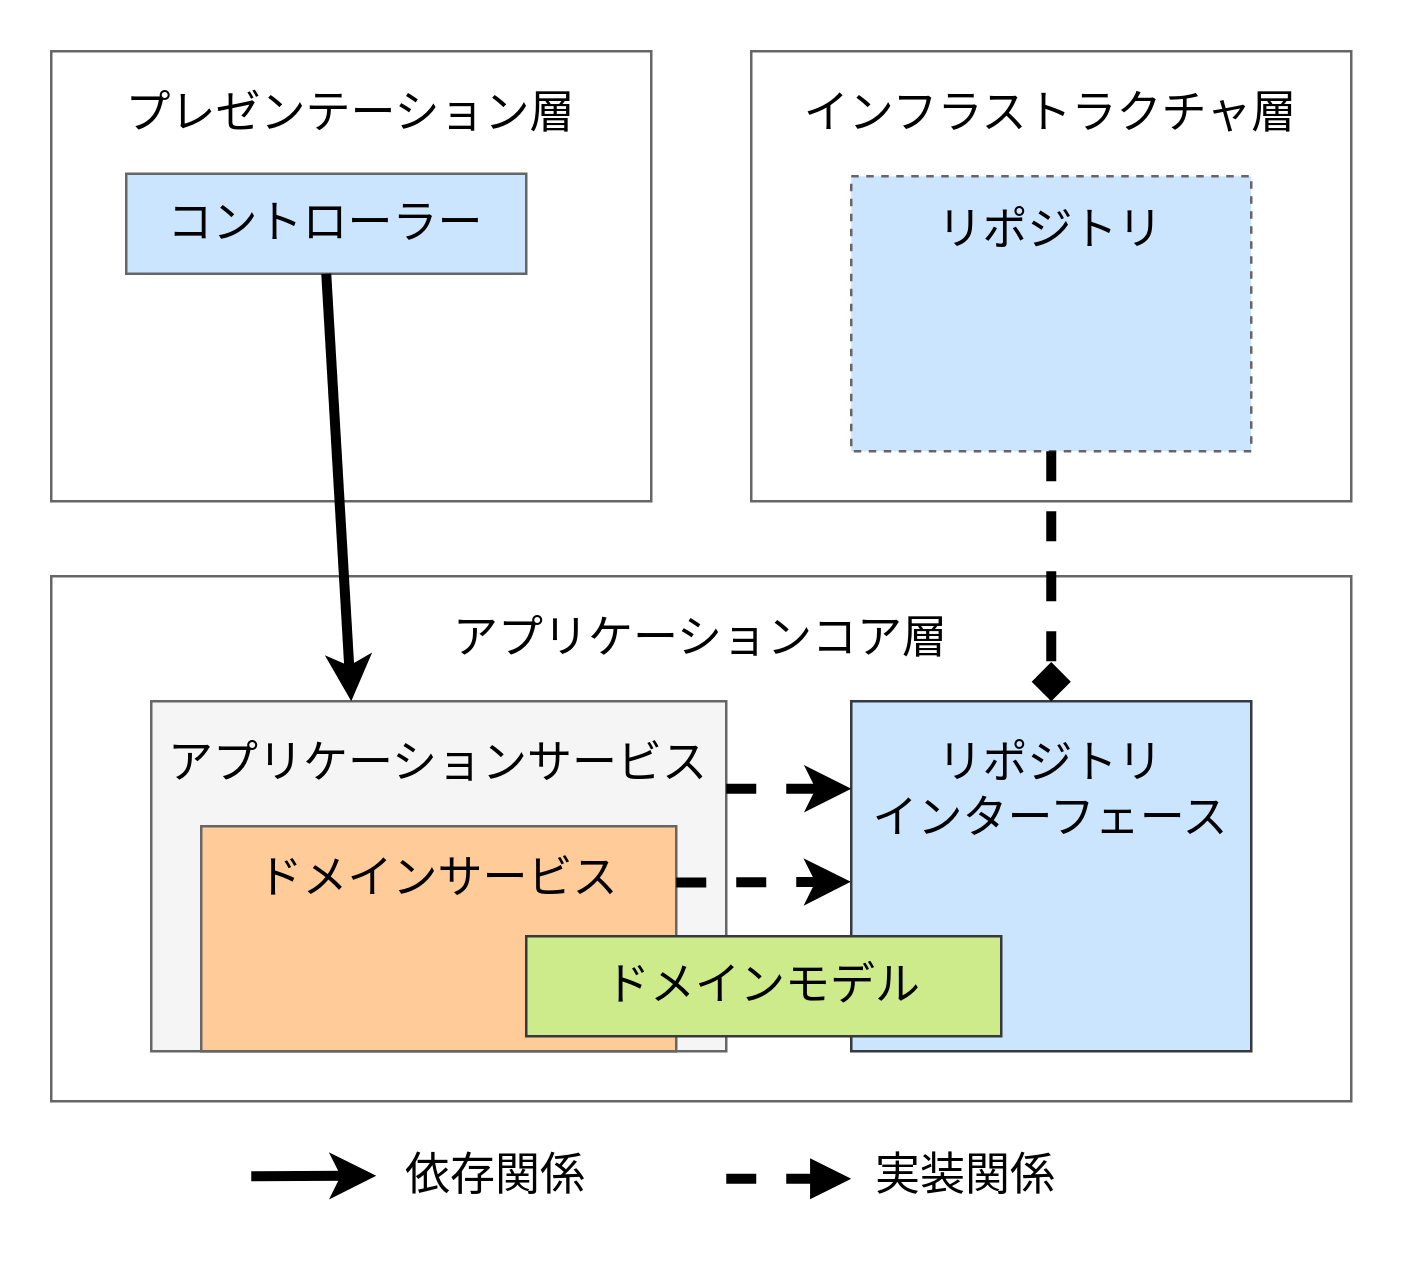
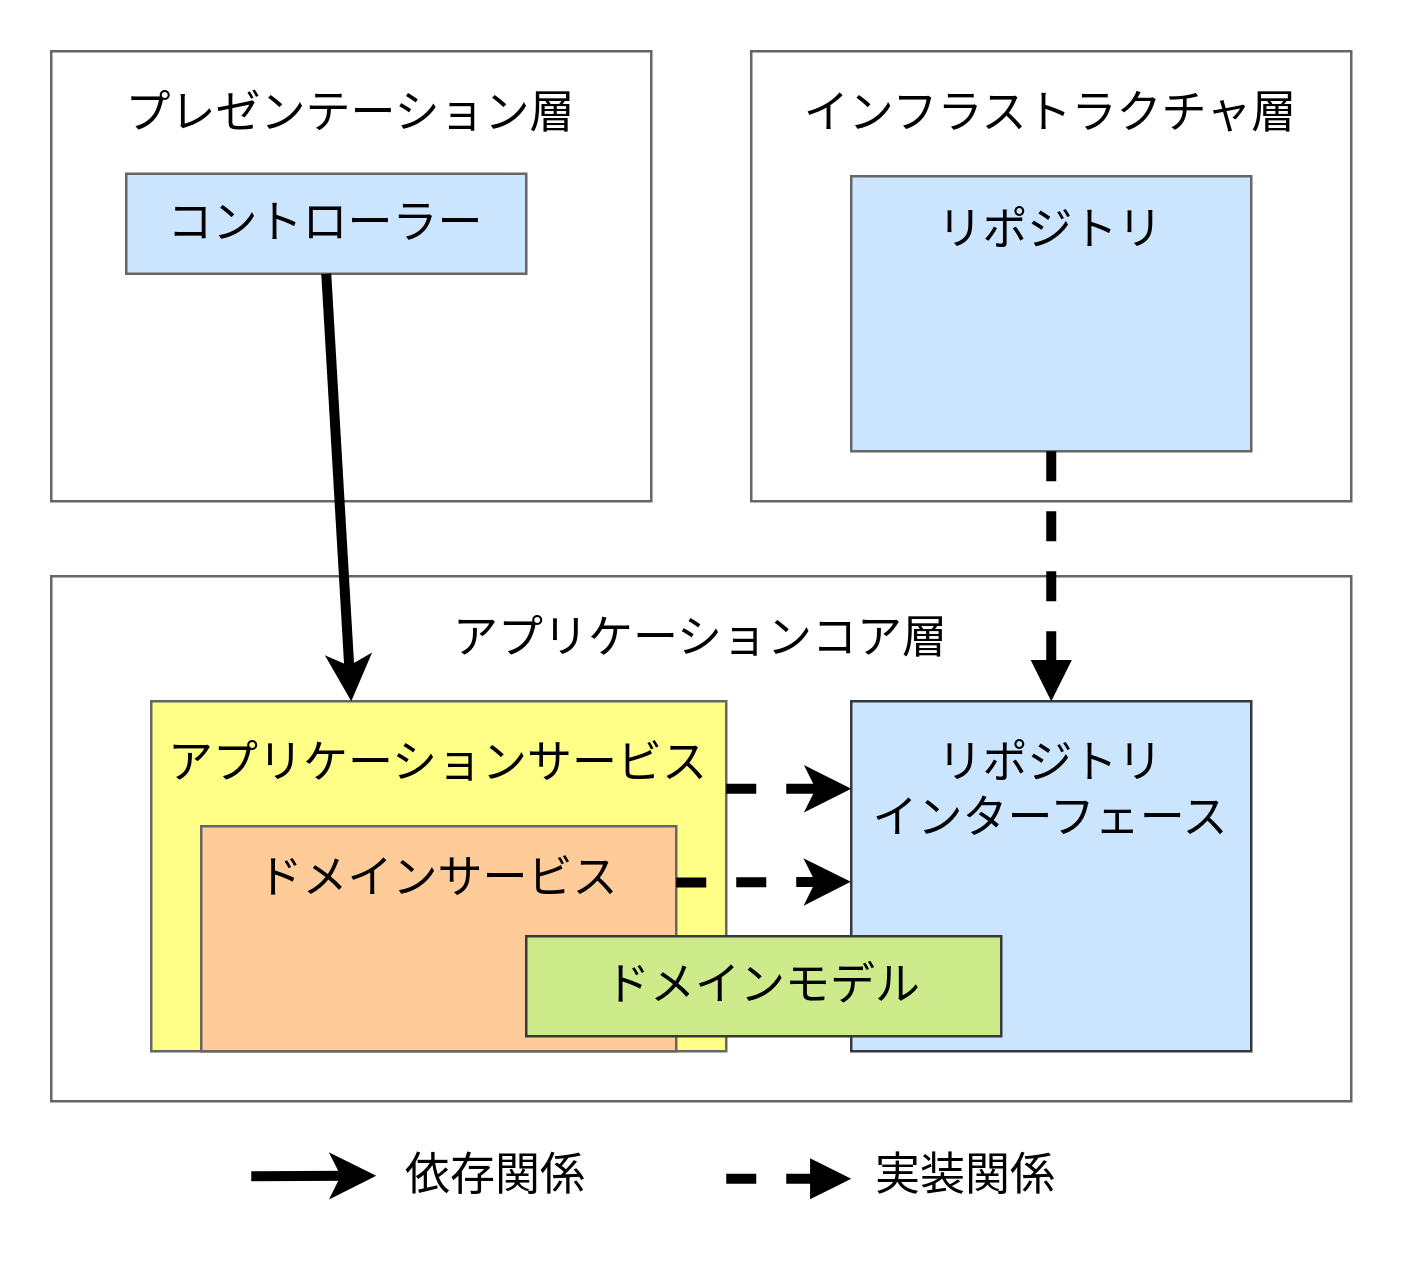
  <mxCell id="0" />
  <mxCell id="1" parent="0" />
  <mxCell id="2" value="&lt;font color=&quot;#000000&quot;&gt;アプリケーションコア層&lt;br&gt;&lt;/font&gt;" style="rounded=0;whiteSpace=wrap;html=1;fontFamily=Noto Sans JP;fontSize=18;strokeWidth=1;fontSource=https%3A%2F%2Ffonts.googleapis.com%2Fcss%3Ffamily%3DNoto%2BSans%2BJP;fillColor=none;strokeColor=#666666;spacingTop=8;verticalAlign=top;" vertex="1" parent="1"><mxGeometry x="20" y="230" width="520" height="210" as="geometry" /></mxCell>
- <mxCell id="3" value="&lt;div&gt;&lt;font color=&quot;#000000&quot;&gt;アプリケーションサービス&lt;/font&gt;&lt;/div&gt;" style="rounded=0;whiteSpace=wrap;html=1;fontFamily=Noto Sans JP;fontSize=18;fillColor=#f5f5f5;strokeColor=#666666;strokeWidth=1;spacingLeft=0;fontSource=https%3A%2F%2Ffonts.googleapis.com%2Fcss%3Ffamily%3DNoto%2BSans%2BJP;align=center;verticalAlign=top;spacingTop=8;" vertex="1" parent="1"><mxGeometry x="60" y="280" width="230" height="140" as="geometry" /></mxCell>
+ <mxCell id="3" value="&lt;div&gt;&lt;font color=&quot;#000000&quot;&gt;アプリケーションサービス&lt;/font&gt;&lt;/div&gt;" style="rounded=0;whiteSpace=wrap;html=1;fontFamily=Noto Sans JP;fontSize=18;fillColor=#ffff88;strokeColor=#666666;strokeWidth=1;spacingLeft=0;fontSource=https%3A%2F%2Ffonts.googleapis.com%2Fcss%3Ffamily%3DNoto%2BSans%2BJP;align=center;verticalAlign=top;spacingTop=8;" vertex="1" parent="1"><mxGeometry x="60" y="280" width="230" height="140" as="geometry" /></mxCell>
  <mxCell id="4" value="&lt;font color=&quot;#000000&quot;&gt;インフラストラクチャ層&lt;br&gt;&lt;/font&gt;" style="rounded=0;whiteSpace=wrap;html=1;fontFamily=Noto Sans JP;fontSize=18;strokeWidth=1;fontSource=https%3A%2F%2Ffonts.googleapis.com%2Fcss%3Ffamily%3DNoto%2BSans%2BJP;fillColor=none;strokeColor=#666666;spacingTop=8;verticalAlign=top;" vertex="1" parent="1"><mxGeometry x="300" y="20" width="240" height="180" as="geometry" /></mxCell>
  <mxCell id="5" value="&lt;font color=&quot;#000000&quot;&gt;プレゼンテーション層&lt;br&gt;&lt;/font&gt;" style="rounded=0;whiteSpace=wrap;html=1;fontFamily=Noto Sans JP;fontSize=18;strokeWidth=1;fontSource=https%3A%2F%2Ffonts.googleapis.com%2Fcss%3Ffamily%3DNoto%2BSans%2BJP;fillColor=none;strokeColor=#666666;spacingTop=8;verticalAlign=top;" vertex="1" parent="1"><mxGeometry x="20" y="20" width="240" height="180" as="geometry" /></mxCell>
  <mxCell id="6" value="&lt;div&gt;&lt;font color=&quot;#000000&quot;&gt;ドメインサービス&lt;/font&gt;&lt;/div&gt;" style="rounded=0;whiteSpace=wrap;html=1;fontFamily=Noto Sans JP;fontSize=18;fillColor=#ffcc99;strokeColor=#666666;strokeWidth=1;spacingLeft=0;fontSource=https%3A%2F%2Ffonts.googleapis.com%2Fcss%3Ffamily%3DNoto%2BSans%2BJP;align=center;verticalAlign=top;spacingTop=4;" vertex="1" parent="1"><mxGeometry x="80" y="330" width="190" height="90" as="geometry" /></mxCell>
- <mxCell id="7" value="&lt;font color=&quot;#000000&quot;&gt;リポジトリ&lt;br&gt;&lt;br&gt;&lt;br&gt;&lt;br&gt;&lt;/font&gt;" style="rounded=0;whiteSpace=wrap;html=1;fontFamily=Noto Sans JP;fontSize=18;fillColor=#cce5ff;strokeColor=#666666;strokeWidth=1;spacingLeft=0;fontSource=https%3A%2F%2Ffonts.googleapis.com%2Fcss%3Ffamily%3DNoto%2BSans%2BJP;dashed=1;" vertex="1" parent="1"><mxGeometry x="340" y="70" width="160" height="110" as="geometry" /></mxCell>
+ <mxCell id="7" value="&lt;font color=&quot;#000000&quot;&gt;リポジトリ&lt;br&gt;&lt;br&gt;&lt;br&gt;&lt;br&gt;&lt;/font&gt;" style="rounded=0;whiteSpace=wrap;html=1;fontFamily=Noto Sans JP;fontSize=18;fillColor=#cce5ff;strokeColor=#666666;strokeWidth=1;spacingLeft=0;fontSource=https%3A%2F%2Ffonts.googleapis.com%2Fcss%3Ffamily%3DNoto%2BSans%2BJP;" vertex="1" parent="1"><mxGeometry x="340" y="70" width="160" height="110" as="geometry" /></mxCell>
  <mxCell id="8" value="&lt;font color=&quot;#000000&quot;&gt;リポジトリ&lt;br&gt;インターフェース&lt;br&gt;&lt;/font&gt;" style="rounded=0;whiteSpace=wrap;html=1;fontFamily=Noto Sans JP;fontSize=18;fillColor=#cce5ff;strokeColor=#36393d;strokeWidth=1;spacingLeft=0;fontSource=https%3A%2F%2Ffonts.googleapis.com%2Fcss%3Ffamily%3DNoto%2BSans%2BJP;verticalAlign=top;spacingTop=8;" vertex="1" parent="1"><mxGeometry x="340" y="280" width="160" height="140" as="geometry" /></mxCell>
  <mxCell id="9" value="&lt;font color=&quot;#000000&quot;&gt;コントローラー&lt;/font&gt;" style="rounded=0;whiteSpace=wrap;html=1;fontFamily=Noto Sans JP;fontSize=18;fillColor=#cce5ff;strokeColor=#666666;strokeWidth=1;spacingLeft=0;fontSource=https%3A%2F%2Ffonts.googleapis.com%2Fcss%3Ffamily%3DNoto%2BSans%2BJP;" vertex="1" parent="1"><mxGeometry x="50" y="69" width="160" height="40" as="geometry" /></mxCell>
  <mxCell id="10" style="edgeStyle=none;sketch=0;html=1;exitX=0.5;exitY=1;exitDx=0;exitDy=0;shadow=0;fontColor=#000000;endArrow=classic;endFill=1;strokeColor=#000000;strokeWidth=4;" edge="1" parent="1" source="9"><mxGeometry relative="1" as="geometry"><mxPoint x="635.58" y="555" as="sourcePoint" /><mxPoint x="140" y="280" as="targetPoint" /></mxGeometry></mxCell>
- <mxCell id="11" style="edgeStyle=none;sketch=0;html=1;exitX=0.5;exitY=1;exitDx=0;exitDy=0;shadow=0;fontColor=#000000;endArrow=diamond;endFill=1;strokeColor=#000000;strokeWidth=4;dashed=1;" edge="1" parent="1" source="7" target="8"><mxGeometry relative="1" as="geometry"><mxPoint x="435" y="310" as="sourcePoint" /><mxPoint x="469.057" y="465.94" as="targetPoint" /></mxGeometry></mxCell>
+ <mxCell id="11" style="edgeStyle=none;sketch=0;html=1;exitX=0.5;exitY=1;exitDx=0;exitDy=0;shadow=0;fontColor=#000000;endArrow=block;endFill=1;strokeColor=#000000;strokeWidth=4;dashed=1;" edge="1" parent="1" source="7" target="8"><mxGeometry relative="1" as="geometry"><mxPoint x="435" y="310" as="sourcePoint" /><mxPoint x="469.057" y="465.94" as="targetPoint" /></mxGeometry></mxCell>
  <mxCell id="12" value="&lt;font color=&quot;#000000&quot;&gt;ドメインモデル&lt;/font&gt;" style="rounded=0;whiteSpace=wrap;html=1;fontFamily=Noto Sans JP;fontSize=18;fillColor=#cdeb8b;strokeColor=#36393d;strokeWidth=1;spacingLeft=0;fontSource=https%3A%2F%2Ffonts.googleapis.com%2Fcss%3Ffamily%3DNoto%2BSans%2BJP;" vertex="1" parent="1"><mxGeometry x="210" y="374" width="190" height="40" as="geometry" /></mxCell>
  <mxCell id="13" value="依存関係" style="text;html=1;strokeColor=none;fillColor=none;align=left;verticalAlign=middle;whiteSpace=wrap;rounded=0;fontFamily=Noto Sans JP;fontSource=https%3A%2F%2Ffonts.googleapis.com%2Fcss%3Ffamily%3DNoto%2BSans%2BJP;fontSize=18;fontColor=#000000;" vertex="1" parent="1"><mxGeometry x="160" y="450" width="90" height="40" as="geometry" /></mxCell>
  <mxCell id="14" style="edgeStyle=none;sketch=0;html=1;shadow=0;fontColor=#000000;endArrow=classic;endFill=1;strokeColor=#000000;strokeWidth=4;" edge="1" parent="1"><mxGeometry relative="1" as="geometry"><mxPoint x="100" y="470" as="sourcePoint" /><mxPoint x="150" y="469.78" as="targetPoint" /></mxGeometry></mxCell>
  <mxCell id="15" value="実装関係" style="text;html=1;strokeColor=none;fillColor=none;align=left;verticalAlign=middle;whiteSpace=wrap;rounded=0;fontFamily=Noto Sans JP;fontSource=https%3A%2F%2Ffonts.googleapis.com%2Fcss%3Ffamily%3DNoto%2BSans%2BJP;fontSize=18;fontColor=#000000;" vertex="1" parent="1"><mxGeometry x="348.42" y="450" width="90" height="40" as="geometry" /></mxCell>
  <mxCell id="16" style="edgeStyle=none;sketch=0;html=1;shadow=0;fontColor=#000000;endArrow=block;endFill=1;strokeColor=#000000;strokeWidth=4;dashed=1;" edge="1" parent="1"><mxGeometry relative="1" as="geometry"><mxPoint x="290" y="471" as="sourcePoint" /><mxPoint x="340" y="471" as="targetPoint" /></mxGeometry></mxCell>
  <mxCell id="17" style="edgeStyle=none;sketch=0;html=1;shadow=0;fontColor=#000000;endArrow=classic;endFill=1;strokeColor=#000000;strokeWidth=4;exitX=1;exitY=0.25;exitDx=0;exitDy=0;entryX=-0.001;entryY=0.516;entryDx=0;entryDy=0;entryPerimeter=0;dashed=1;" edge="1" parent="1" source="6" target="8"><mxGeometry relative="1" as="geometry"><mxPoint x="320" y="353" as="sourcePoint" /><mxPoint x="560" y="353" as="targetPoint" /></mxGeometry></mxCell>
  <mxCell id="18" style="edgeStyle=none;sketch=0;html=1;exitX=1;exitY=0.25;exitDx=0;exitDy=0;shadow=0;fontColor=#000000;endArrow=classic;endFill=1;strokeColor=#000000;strokeWidth=4;entryX=0;entryY=0.25;entryDx=0;entryDy=0;dashed=1;" edge="1" parent="1" source="3" target="8"><mxGeometry relative="1" as="geometry"><mxPoint x="621.76" y="555" as="sourcePoint" /><mxPoint x="666.18" y="553.14" as="targetPoint" /></mxGeometry></mxCell>
